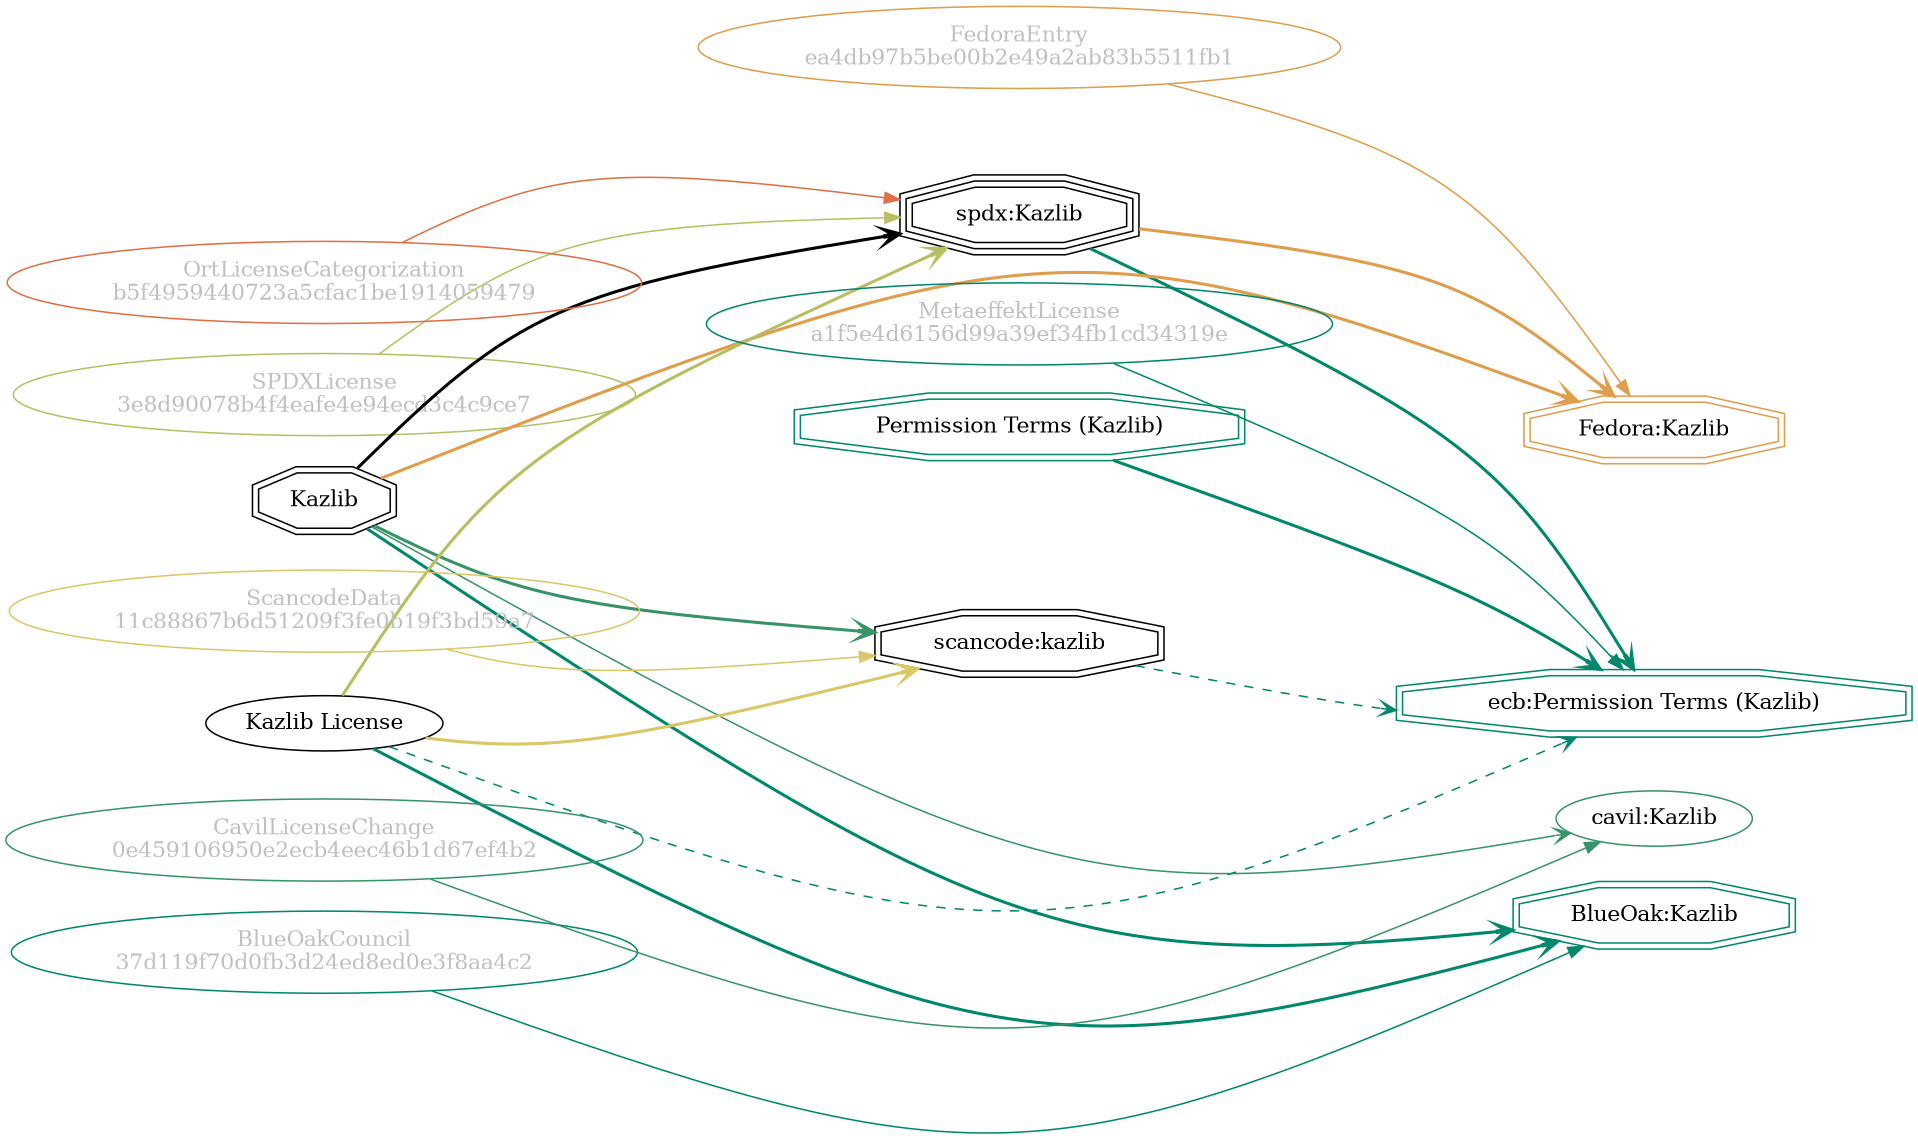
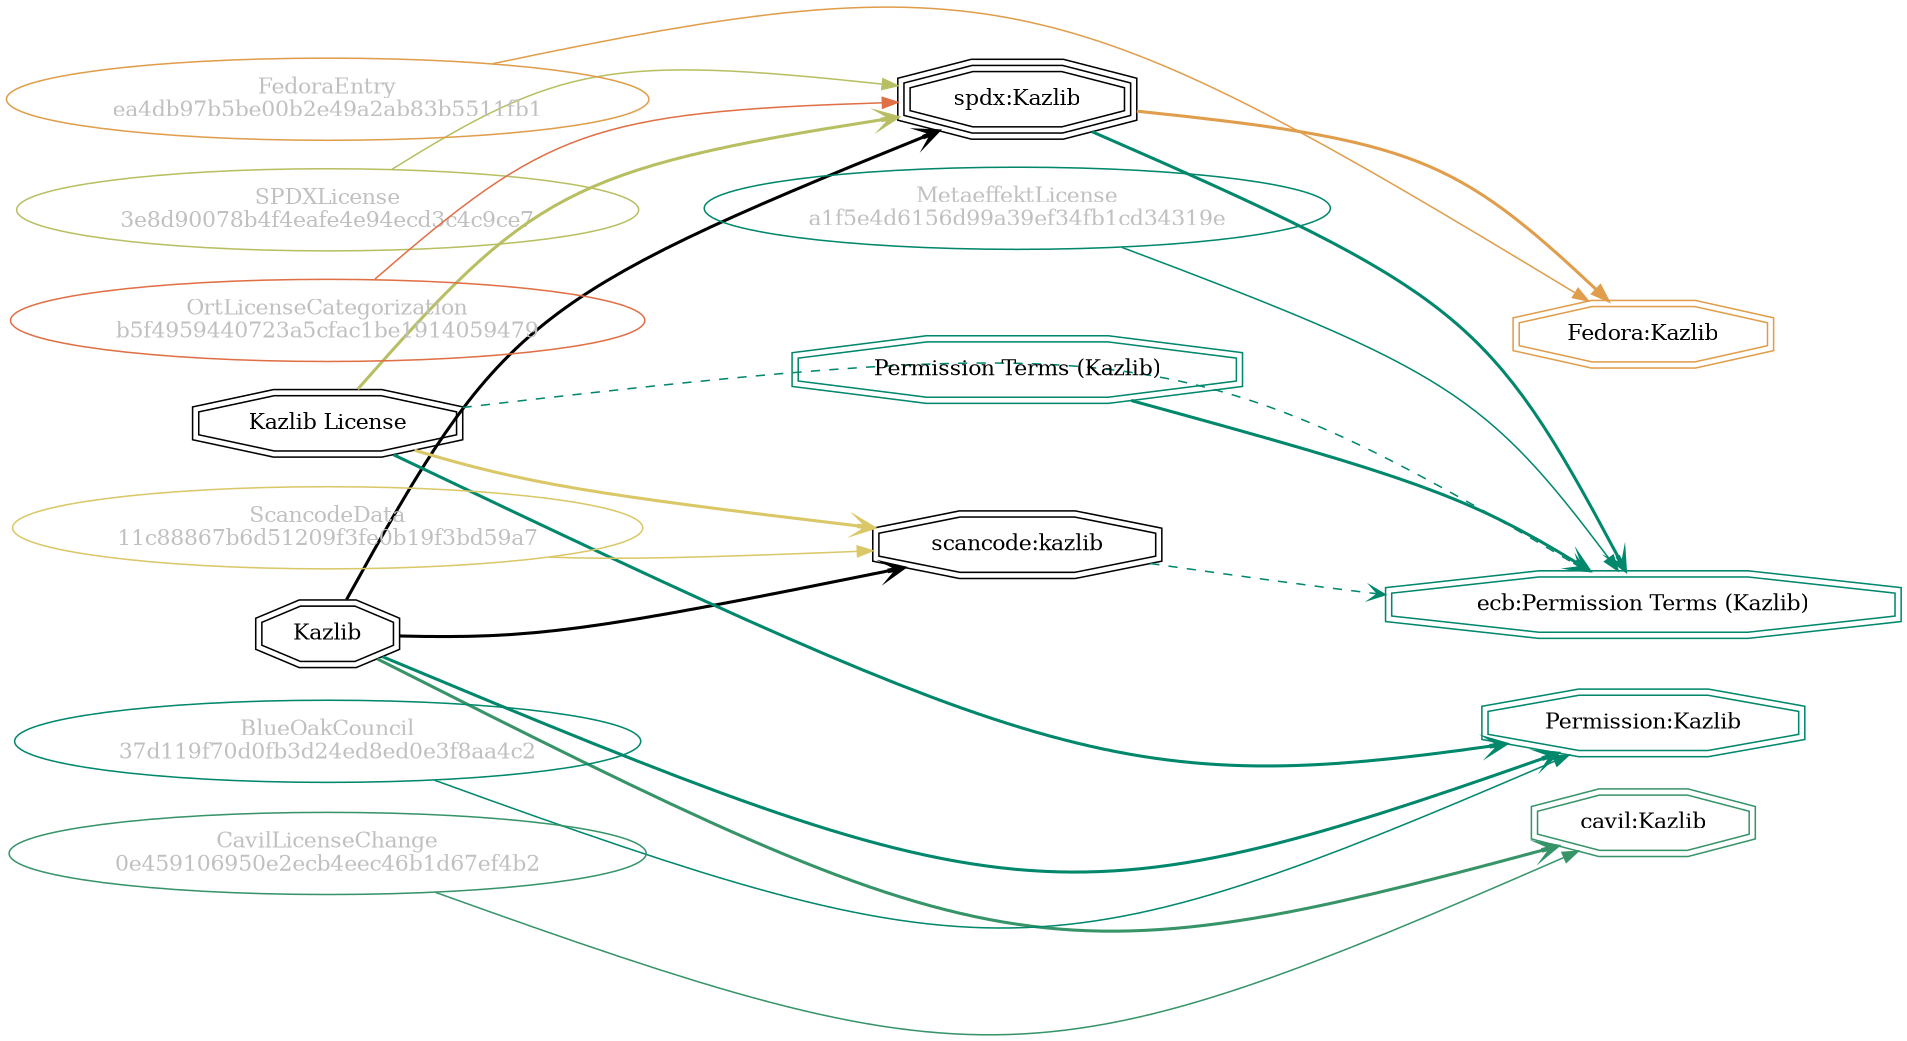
  strict digraph {
    rankdir=LR
    splines=curved
    node [color="#00876c" shape=doubleoctagon]
    edge [color="#00876c" weight=0.7 arrowhead=vee style=bold]
    n1 [color="#b8bf62" fillcolor="beige;1" fontcolor=gray label="SPDXLicense\n3e8d90078b4f4eafe4e94ecd3c4c9ce7" shape=ellipse]
    n2 [label="spdx:Kazlib" shape=tripleoctagon color=""]
    n3 [color="#e09d4b" label="Fedora:Kazlib"]
    n4 [label="ecb:Permission Terms (Kazlib)"]
    n5 [label=Kazlib color=""]
-   n6 [label="BlueOak:Kazlib"]
+   n6 [label="Permission:Kazlib"]
    n7 [label="scancode:kazlib" color=""]
-   n8 [color="#379469" label="cavil:Kazlib" shape=ellipse]
-   n9 [label="Kazlib License" shape=ellipse color=""]
+   n8 [color="#379469" label="cavil:Kazlib"]
+   n9 [label="Kazlib License" color=""]
    n10 [color="#e09d4b" fillcolor="beige;1" fontcolor=gray label="FedoraEntry\nea4db97b5be00b2e49a2ab83b5511fb1" shape=ellipse]
    n11 [fillcolor="beige;1" fontcolor=gray label="BlueOakCouncil\n37d119f70d0fb3d24ed8ed0e3f8aa4c2" shape=ellipse]
    n12 [color="#dac767" fillcolor="beige;1" fontcolor=gray label="ScancodeData\n11c88867b6d51209f3fe0b19f3bd59a7" shape=ellipse]
    n13 [color="#e06f45" fillcolor="beige;1" fontcolor=gray label="OrtLicenseCategorization\nb5f4959440723a5cfac1be1914059479" shape=ellipse]
    n14 [color="#379469" fillcolor="beige;1" fontcolor=gray label="CavilLicenseChange\n0e459106950e2ecb4eec46b1d67ef4b2" shape=ellipse]
    n15 [fillcolor="beige;1" fontcolor=gray label="MetaeffektLicense\na1f5e4d6156d99a39ef34fb1cd34319e" shape=ellipse]
    n16 [label="Permission Terms (Kazlib)"]
    n1 -> n2 [color="#b8bf62" weight=0.5 arrowhead="" style=""]
-   n2 -> n3 [color="#e09d4b"]
+   n2 -> n3 [arrowhead=normal color="#e09d4b"]
    n2 -> n4
    n5 -> n2 [color=""]
-   n5 -> n3 [color="#e09d4b"]
    n5 -> n6
-   n5 -> n7 [color="#379469"]
-   n5 -> n8 [color="#379469" style=solid]
+   n5 -> n7 [color=""]
+   n5 -> n8 [color="#379469"]
    n7 -> n4 [style=dashed weight=0.5]
    n9 -> n2 [color="#b8bf62"]
    n9 -> n4 [style=dashed weight=0.5]
    n9 -> n6
    n9 -> n7 [color="#dac767"]
    n10 -> n3 [color="#e09d4b" weight=0.5 arrowhead="" style=""]
    n11 -> n6 [weight=0.5 arrowhead="" style=""]
    n12 -> n7 [color="#dac767" weight=0.5 arrowhead="" style=""]
    n13 -> n2 [color="#e06f45" weight=0.5 arrowhead="" style=""]
    n14 -> n8 [color="#379469" weight=0.5 arrowhead="" style=""]
    n15 -> n4 [weight=0.5 arrowhead="" style=""]
    n16 -> n4
  }
